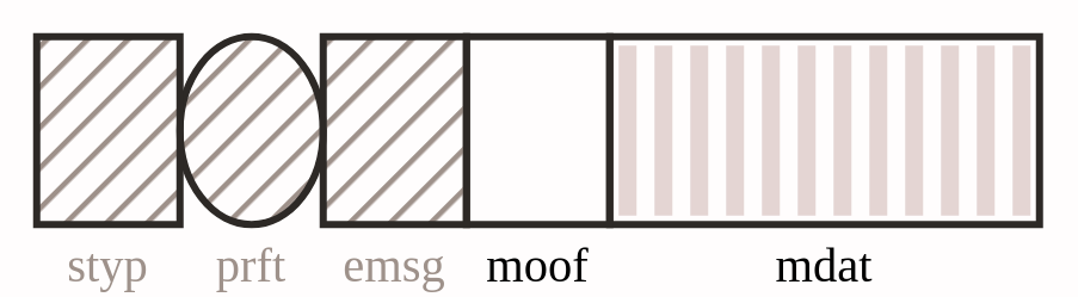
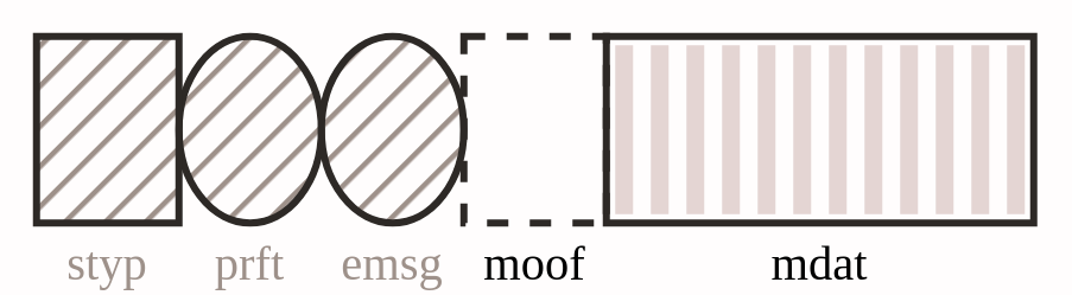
  <mxCell id="0" />
  <mxCell id="1" parent="0" />
  <mxCell id="2" value="mdat" style="rounded=0;whiteSpace=wrap;html=1;strokeColor=#2D2926;fillColor=none;strokeWidth=4;fontFamily=Hack;labelBackgroundColor=none;labelPosition=center;verticalLabelPosition=bottom;align=center;verticalAlign=top;fontSize=27;fontStyle=0" parent="1" vertex="1"><mxGeometry x="340" y="20" width="240" height="105" as="geometry" /></mxCell>
  <mxCell id="3" value="" style="rounded=0;whiteSpace=wrap;html=1;labelPosition=center;verticalLabelPosition=top;align=center;verticalAlign=bottom;fillColor=#E4D5D3;strokeColor=none;fontFamily=Open Sans;labelBackgroundColor=none;" parent="1" vertex="1"><mxGeometry x="345" y="25" width="10" height="95" as="geometry" /></mxCell>
  <mxCell id="4" value="" style="rounded=0;whiteSpace=wrap;html=1;labelPosition=center;verticalLabelPosition=top;align=center;verticalAlign=bottom;strokeColor=none;fillColor=#E4D5D3;fontFamily=Open Sans;labelBackgroundColor=none;" parent="1" vertex="1"><mxGeometry x="365" y="25" width="10" height="95" as="geometry" /></mxCell>
  <mxCell id="5" value="" style="rounded=0;whiteSpace=wrap;html=1;labelPosition=center;verticalLabelPosition=top;align=center;verticalAlign=bottom;strokeColor=none;fillColor=#E4D5D3;fontFamily=Open Sans;labelBackgroundColor=none;" parent="1" vertex="1"><mxGeometry x="385" y="25" width="10" height="95" as="geometry" /></mxCell>
  <mxCell id="6" value="" style="rounded=0;whiteSpace=wrap;html=1;labelPosition=center;verticalLabelPosition=top;align=center;verticalAlign=bottom;strokeColor=none;fillColor=#E4D5D3;fontFamily=Open Sans;labelBackgroundColor=none;" parent="1" vertex="1"><mxGeometry x="405" y="25" width="10" height="95" as="geometry" /></mxCell>
  <mxCell id="7" value="" style="rounded=0;whiteSpace=wrap;html=1;labelPosition=center;verticalLabelPosition=top;align=center;verticalAlign=bottom;strokeColor=none;fillColor=#E4D5D3;fontFamily=Open Sans;labelBackgroundColor=none;" parent="1" vertex="1"><mxGeometry x="425" y="25" width="10" height="95" as="geometry" /></mxCell>
  <mxCell id="8" value="" style="rounded=0;whiteSpace=wrap;html=1;labelPosition=center;verticalLabelPosition=top;align=center;verticalAlign=bottom;strokeColor=none;fillColor=#E4D5D3;fontFamily=Open Sans;labelBackgroundColor=none;" parent="1" vertex="1"><mxGeometry x="445" y="25" width="10" height="95" as="geometry" /></mxCell>
  <mxCell id="9" value="" style="rounded=0;whiteSpace=wrap;html=1;labelPosition=center;verticalLabelPosition=top;align=center;verticalAlign=bottom;strokeColor=none;fillColor=#E4D5D3;fontFamily=Open Sans;labelBackgroundColor=none;" parent="1" vertex="1"><mxGeometry x="465" y="25" width="10" height="95" as="geometry" /></mxCell>
  <mxCell id="10" value="" style="rounded=0;whiteSpace=wrap;html=1;labelPosition=center;verticalLabelPosition=top;align=center;verticalAlign=bottom;strokeColor=none;fillColor=#E4D5D3;fontFamily=Open Sans;labelBackgroundColor=none;" parent="1" vertex="1"><mxGeometry x="485" y="25" width="10" height="95" as="geometry" /></mxCell>
  <mxCell id="11" value="" style="rounded=0;whiteSpace=wrap;html=1;labelPosition=center;verticalLabelPosition=top;align=center;verticalAlign=bottom;strokeColor=none;fillColor=#E4D5D3;fontFamily=Open Sans;labelBackgroundColor=none;" parent="1" vertex="1"><mxGeometry x="505" y="25" width="10" height="95" as="geometry" /></mxCell>
  <mxCell id="12" value="" style="rounded=0;whiteSpace=wrap;html=1;labelPosition=center;verticalLabelPosition=top;align=center;verticalAlign=bottom;strokeColor=none;fillColor=#E4D5D3;fontFamily=Open Sans;labelBackgroundColor=none;" parent="1" vertex="1"><mxGeometry x="525" y="25" width="10" height="95" as="geometry" /></mxCell>
  <mxCell id="13" value="" style="rounded=0;whiteSpace=wrap;html=1;labelPosition=center;verticalLabelPosition=top;align=center;verticalAlign=bottom;strokeColor=none;fillColor=#E4D5D3;fontFamily=Open Sans;labelBackgroundColor=none;" parent="1" vertex="1"><mxGeometry x="545" y="25" width="10" height="95" as="geometry" /></mxCell>
  <mxCell id="14" value="" style="rounded=0;whiteSpace=wrap;html=1;labelPosition=center;verticalLabelPosition=top;align=center;verticalAlign=bottom;strokeColor=none;fillColor=#E4D5D3;fontFamily=Open Sans;labelBackgroundColor=none;" parent="1" vertex="1"><mxGeometry x="565" y="25" width="10" height="95" as="geometry" /></mxCell>
- <mxCell id="15" value="moof" style="rounded=0;whiteSpace=wrap;html=1;strokeColor=#2D2926;fillColor=none;strokeWidth=4;fontFamily=Hack;labelBackgroundColor=none;labelPosition=center;verticalLabelPosition=bottom;align=center;verticalAlign=top;fontSize=27;fontStyle=0" parent="1" vertex="1"><mxGeometry x="260" y="20" width="80" height="105" as="geometry" /></mxCell>
+ <mxCell id="15" value="moof" style="rounded=0;whiteSpace=wrap;html=1;strokeColor=#2D2926;fillColor=none;strokeWidth=4;fontFamily=Hack;labelBackgroundColor=none;labelPosition=center;verticalLabelPosition=bottom;align=center;verticalAlign=top;fontSize=27;fontStyle=0;dashed=1;" parent="1" vertex="1"><mxGeometry x="260" y="20" width="80" height="105" as="geometry" /></mxCell>
  <mxCell id="16" value="prft" style="ellipse;whiteSpace=wrap;html=1;strokeColor=#2D2926;fillColor=#9E918A;strokeWidth=4;fontFamily=Hack;labelBackgroundColor=none;labelPosition=center;verticalLabelPosition=bottom;align=center;verticalAlign=top;fontSize=27;fontStyle=0;gradientColor=none;shadow=0;glass=0;fillStyle=hatch;fontColor=#9E918A;" parent="1" vertex="1"><mxGeometry x="100" y="20" width="80" height="105" as="geometry" /></mxCell>
  <mxCell id="17" value="styp" style="rounded=0;whiteSpace=wrap;html=1;strokeColor=#2D2926;fillColor=#9E918A;strokeWidth=4;fontFamily=Hack;labelBackgroundColor=none;labelPosition=center;verticalLabelPosition=bottom;align=center;verticalAlign=top;fontSize=27;fontStyle=0;gradientColor=none;shadow=0;glass=0;fillStyle=hatch;fontColor=#9E918A;" parent="1" vertex="1"><mxGeometry x="20" y="20" width="80" height="105" as="geometry" /></mxCell>
- <mxCell id="18" value="emsg" style="rounded=0;whiteSpace=wrap;html=1;strokeColor=#2D2926;fillColor=#9E918A;strokeWidth=4;fontFamily=Hack;labelBackgroundColor=none;labelPosition=center;verticalLabelPosition=bottom;align=center;verticalAlign=top;fontSize=27;fontStyle=0;gradientColor=none;shadow=0;glass=0;fillStyle=hatch;fontColor=#9E918A;" vertex="1" parent="1"><mxGeometry x="180" y="20" width="80" height="105" as="geometry" /></mxCell>
+ <mxCell id="18" value="emsg" style="ellipse;whiteSpace=wrap;html=1;strokeColor=#2D2926;fillColor=#9E918A;strokeWidth=4;fontFamily=Hack;labelBackgroundColor=none;labelPosition=center;verticalLabelPosition=bottom;align=center;verticalAlign=top;fontSize=27;fontStyle=0;gradientColor=none;shadow=0;glass=0;fillStyle=hatch;fontColor=#9E918A;" vertex="1" parent="1"><mxGeometry x="180" y="20" width="80" height="105" as="geometry" /></mxCell>
